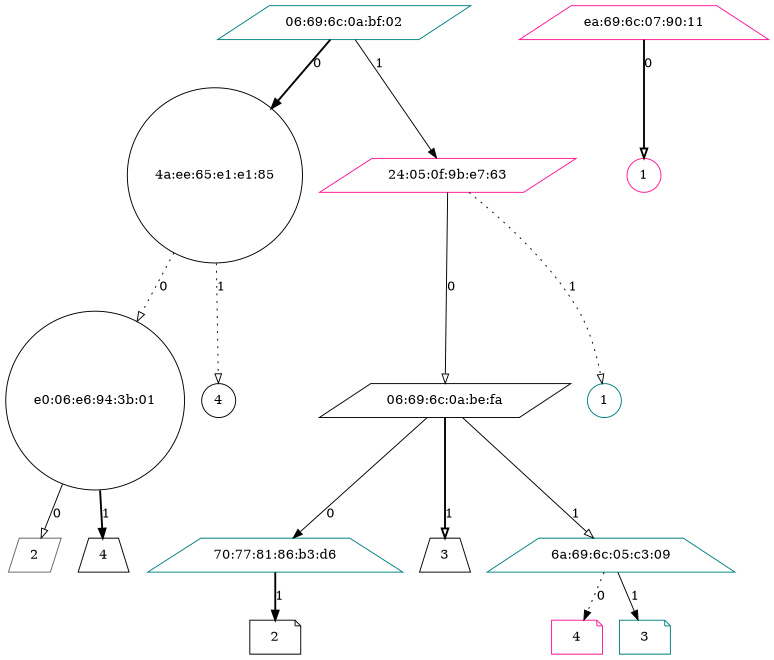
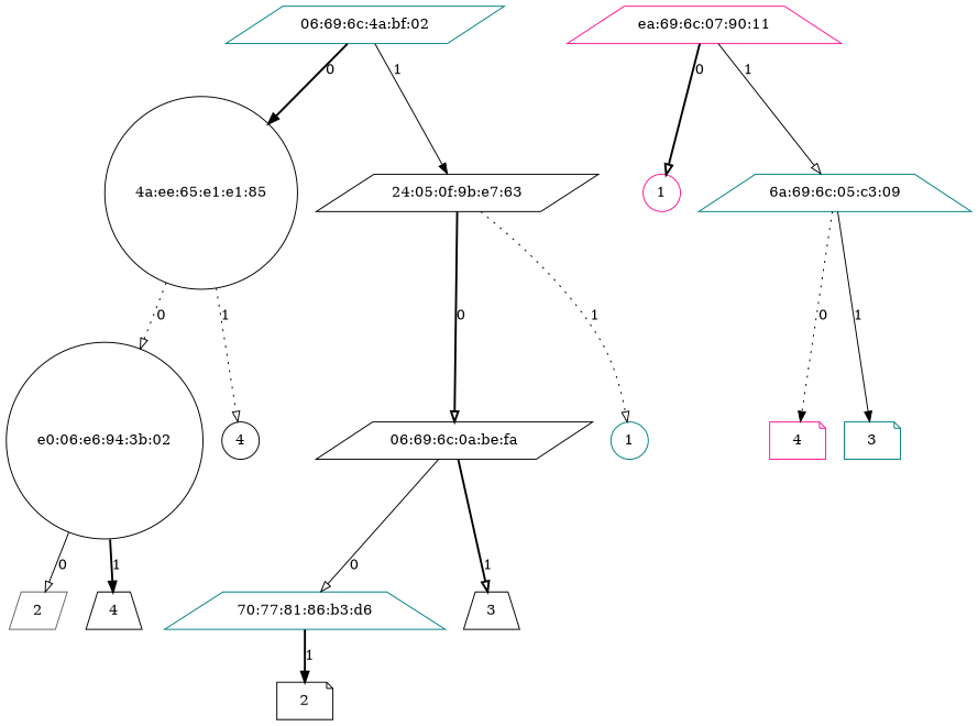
  digraph {
    node [color=black shape=circle]
    edge [arrowhead=onormal style=solid]
-   n1 [color=teal label="06:69:6c:0a:bf:02" shape=parallelogram]
+   n1 [color=teal label="06:69:6c:4a:bf:02" shape=parallelogram]
    n2 [label="4a:ee:65:e1:e1:85"]
-   n3 [color=deeppink label="24:05:0f:9b:e7:63" shape=parallelogram]
-   n4 [label="e0:06:e6:94:3b:01"]
+   n3 [label="24:05:0f:9b:e7:63" shape=parallelogram]
+   n4 [label="e0:06:e6:94:3b:02"]
    n5 [label=4]
    n6 [label="06:69:6c:0a:be:fa" shape=parallelogram]
    n7 [color=teal label=1]
    n8 [color=gray40 label=2 shape=parallelogram]
    n9 [label=4 shape=trapezium]
    n10 [color=teal label="70:77:81:86:b3:d6" shape=trapezium]
    n11 [label=3 shape=trapezium]
    n12 [label=2 shape=note]
    n13 [color=deeppink label="ea:69:6c:07:90:11" shape=trapezium]
    n14 [color=deeppink label=1]
    n15 [color=teal label="6a:69:6c:05:c3:09" shape=trapezium]
    n16 [color=deeppink label=4 shape=note]
    n17 [color=teal label=3 shape=note]
    n1 -> n2 [arrowhead=normal label=0 style=bold]
    n1 -> n3 [arrowhead=normal label=1]
    n2 -> n4 [label=0 style=dotted]
    n2 -> n5 [label=1 style=dotted]
-   n3 -> n6 [label=0]
+   n3 -> n6 [label=0 style=bold]
    n3 -> n7 [label=1 style=dotted]
    n4 -> n8 [label=0]
    n4 -> n9 [arrowhead=normal label=1 style=bold]
-   n6 -> n10 [arrowhead=normal label=0]
+   n6 -> n10 [label=0]
    n6 -> n11 [label=1 style=bold]
    n10 -> n12 [arrowhead=normal label=1 style=bold]
    n13 -> n14 [label=0 style=bold]
-   n6 -> n15 [label=1]
+   n13 -> n15 [label=1]
    n15 -> n16 [arrowhead=normal label=0 style=dotted]
    n15 -> n17 [arrowhead=normal label=1]
  }
